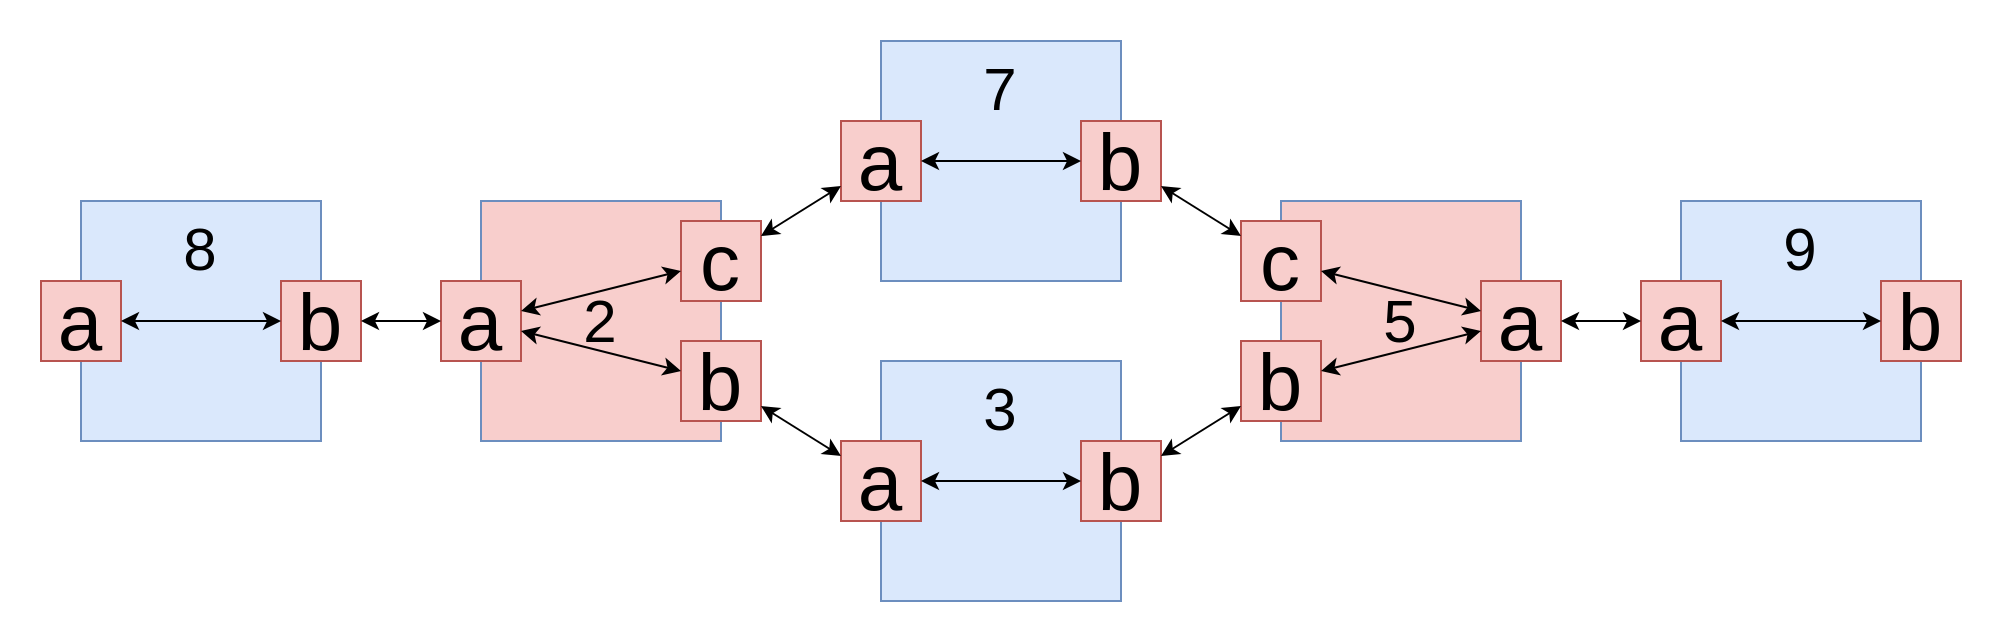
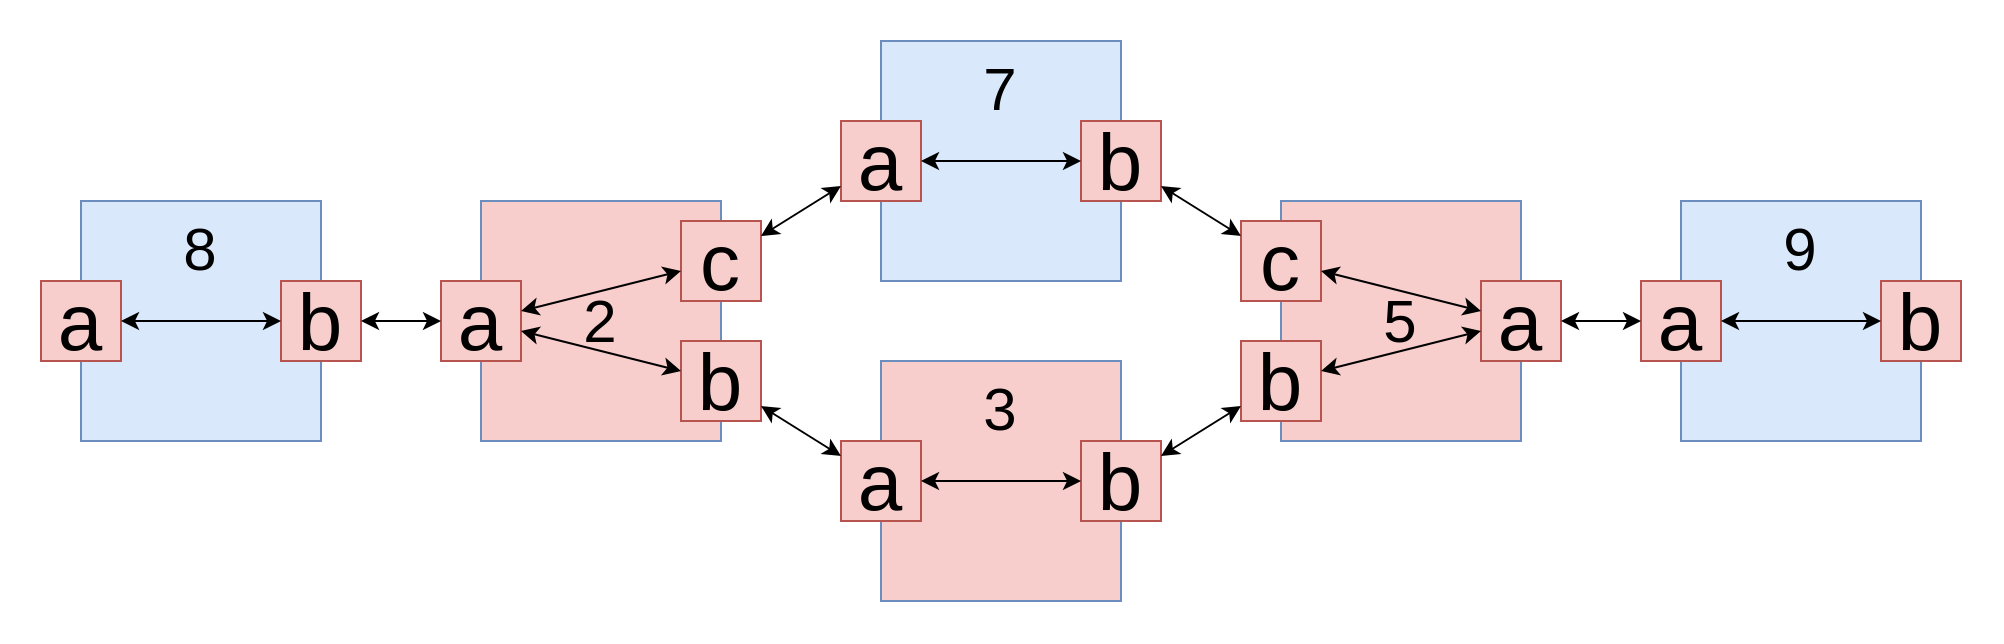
  <mxCell id="0" />
  <mxCell id="1" parent="0" />
  <mxCell id="2" value="8" style="rounded=0;whiteSpace=wrap;html=1;fontSize=30;verticalAlign=top;labelPosition=center;verticalLabelPosition=middle;align=center;fillColor=#dae8fc;strokeColor=#6c8ebf;" vertex="1" parent="1"><mxGeometry x="40" y="100" width="120" height="120" as="geometry" /></mxCell>
  <mxCell id="3" value="a" style="rounded=0;whiteSpace=wrap;html=1;fontSize=40;verticalAlign=middle;align=center;fillColor=#f8cecc;strokeColor=#b85450;" parent="1" vertex="1"><mxGeometry x="20" y="140" width="40" height="40" as="geometry" /></mxCell>
  <mxCell id="4" value="b" style="rounded=0;whiteSpace=wrap;html=1;fontSize=40;verticalAlign=middle;align=center;fillColor=#f8cecc;strokeColor=#b85450;" vertex="1" parent="1"><mxGeometry x="140" y="140" width="40" height="40" as="geometry" /></mxCell>
  <mxCell id="5" value="2" style="rounded=0;whiteSpace=wrap;html=1;fontSize=30;fillColor=#f8cecc;strokeColor=#6c8ebf;" vertex="1" parent="1"><mxGeometry x="240" y="100" width="120" height="120" as="geometry" /></mxCell>
  <mxCell id="6" value="a" style="rounded=0;whiteSpace=wrap;html=1;fontSize=40;verticalAlign=middle;align=center;fillColor=#f8cecc;strokeColor=#b85450;" vertex="1" parent="1"><mxGeometry x="220" y="140" width="40" height="40" as="geometry" /></mxCell>
  <mxCell id="7" value="b" style="rounded=0;whiteSpace=wrap;html=1;fontSize=40;verticalAlign=middle;align=center;fillColor=#f8cecc;strokeColor=#b85450;" vertex="1" parent="1"><mxGeometry x="340" y="170" width="40" height="40" as="geometry" /></mxCell>
  <mxCell id="8" value="" style="endArrow=classic;startArrow=classic;html=1;rounded=0;" edge="1" parent="1" source="3" target="4"><mxGeometry width="50" height="50" relative="1" as="geometry"><mxPoint x="150" y="300" as="sourcePoint" /><mxPoint x="200" y="250" as="targetPoint" /></mxGeometry></mxCell>
  <mxCell id="9" value="c" style="rounded=0;whiteSpace=wrap;html=1;fontSize=40;verticalAlign=middle;align=center;fillColor=#f8cecc;strokeColor=#b85450;" vertex="1" parent="1"><mxGeometry x="340" y="110" width="40" height="40" as="geometry" /></mxCell>
- <mxCell id="10" value="3" style="rounded=0;whiteSpace=wrap;html=1;fontSize=30;verticalAlign=top;labelPosition=center;verticalLabelPosition=middle;align=center;fillColor=#dae8fc;strokeColor=#6c8ebf;" vertex="1" parent="1"><mxGeometry x="440" y="180" width="120" height="120" as="geometry" /></mxCell>
+ <mxCell id="10" value="3" style="rounded=0;whiteSpace=wrap;html=1;fontSize=30;verticalAlign=top;labelPosition=center;verticalLabelPosition=middle;align=center;fillColor=#f8cecc;strokeColor=#6c8ebf;" vertex="1" parent="1"><mxGeometry x="440" y="180" width="120" height="120" as="geometry" /></mxCell>
  <mxCell id="11" value="a" style="rounded=0;whiteSpace=wrap;html=1;fontSize=40;verticalAlign=middle;align=center;fillColor=#f8cecc;strokeColor=#b85450;" vertex="1" parent="1"><mxGeometry x="420" y="220" width="40" height="40" as="geometry" /></mxCell>
  <mxCell id="12" value="b" style="rounded=0;whiteSpace=wrap;html=1;fontSize=40;verticalAlign=middle;align=center;fillColor=#f8cecc;strokeColor=#b85450;" vertex="1" parent="1"><mxGeometry x="540" y="220" width="40" height="40" as="geometry" /></mxCell>
  <mxCell id="13" value="" style="endArrow=classic;startArrow=classic;html=1;rounded=0;" edge="1" parent="1" source="11"><mxGeometry width="50" height="50" relative="1" as="geometry"><mxPoint x="550" y="380" as="sourcePoint" /><mxPoint x="540" y="240" as="targetPoint" /></mxGeometry></mxCell>
  <mxCell id="14" value="7" style="rounded=0;whiteSpace=wrap;html=1;fontSize=30;verticalAlign=top;labelPosition=center;verticalLabelPosition=middle;align=center;fillColor=#dae8fc;strokeColor=#6c8ebf;" vertex="1" parent="1"><mxGeometry x="440" y="20" width="120" height="120" as="geometry" /></mxCell>
  <mxCell id="15" value="a" style="rounded=0;whiteSpace=wrap;html=1;fontSize=40;verticalAlign=middle;align=center;fillColor=#f8cecc;strokeColor=#b85450;" vertex="1" parent="1"><mxGeometry x="420" y="60" width="40" height="40" as="geometry" /></mxCell>
  <mxCell id="16" value="b" style="rounded=0;whiteSpace=wrap;html=1;fontSize=40;verticalAlign=middle;align=center;fillColor=#f8cecc;strokeColor=#b85450;" vertex="1" parent="1"><mxGeometry x="540" y="60" width="40" height="40" as="geometry" /></mxCell>
  <mxCell id="17" value="" style="endArrow=classic;startArrow=classic;html=1;rounded=0;" edge="1" parent="1" source="15" target="16"><mxGeometry width="50" height="50" relative="1" as="geometry"><mxPoint x="550" y="220" as="sourcePoint" /><mxPoint x="600" y="170" as="targetPoint" /></mxGeometry></mxCell>
  <mxCell id="18" value="9" style="rounded=0;whiteSpace=wrap;html=1;fontSize=30;verticalAlign=top;labelPosition=center;verticalLabelPosition=middle;align=center;fillColor=#dae8fc;strokeColor=#6c8ebf;" vertex="1" parent="1"><mxGeometry x="840" y="100" width="120" height="120" as="geometry" /></mxCell>
  <mxCell id="19" value="a" style="rounded=0;whiteSpace=wrap;html=1;fontSize=40;verticalAlign=middle;align=center;fillColor=#f8cecc;strokeColor=#b85450;" vertex="1" parent="1"><mxGeometry x="820" y="140" width="40" height="40" as="geometry" /></mxCell>
  <mxCell id="20" value="b" style="rounded=0;whiteSpace=wrap;html=1;fontSize=40;verticalAlign=middle;align=center;fillColor=#f8cecc;strokeColor=#b85450;" vertex="1" parent="1"><mxGeometry x="940" y="140" width="40" height="40" as="geometry" /></mxCell>
  <mxCell id="21" value="" style="endArrow=classic;startArrow=classic;html=1;rounded=0;" edge="1" parent="1" source="19" target="20"><mxGeometry width="50" height="50" relative="1" as="geometry"><mxPoint x="950" y="300" as="sourcePoint" /><mxPoint x="1000" y="250" as="targetPoint" /></mxGeometry></mxCell>
  <mxCell id="22" value="5" style="rounded=0;whiteSpace=wrap;html=1;fontSize=30;fillColor=#f8cecc;strokeColor=#6c8ebf;" vertex="1" parent="1"><mxGeometry x="640" y="100" width="120" height="120" as="geometry" /></mxCell>
  <mxCell id="23" value="a" style="rounded=0;whiteSpace=wrap;html=1;fontSize=40;verticalAlign=middle;align=center;fillColor=#f8cecc;strokeColor=#b85450;" vertex="1" parent="1"><mxGeometry x="740" y="140" width="40" height="40" as="geometry" /></mxCell>
  <mxCell id="24" value="b" style="rounded=0;whiteSpace=wrap;html=1;fontSize=40;verticalAlign=middle;align=center;fillColor=#f8cecc;strokeColor=#b85450;" vertex="1" parent="1"><mxGeometry x="620" y="170" width="40" height="40" as="geometry" /></mxCell>
  <mxCell id="25" value="c" style="rounded=0;whiteSpace=wrap;html=1;fontSize=40;verticalAlign=middle;align=center;fillColor=#f8cecc;strokeColor=#b85450;" vertex="1" parent="1"><mxGeometry x="620" y="110" width="40" height="40" as="geometry" /></mxCell>
  <mxCell id="26" value="" style="endArrow=classic;startArrow=classic;html=1;rounded=0;" edge="1" parent="1" source="23" target="19"><mxGeometry width="50" height="50" relative="1" as="geometry"><mxPoint x="70" y="10" as="sourcePoint" /><mxPoint x="120" y="-40" as="targetPoint" /></mxGeometry></mxCell>
  <mxCell id="27" value="" style="endArrow=classic;startArrow=classic;html=1;rounded=0;" edge="1" parent="1" source="25" target="23"><mxGeometry width="50" height="50" relative="1" as="geometry"><mxPoint x="80" y="20" as="sourcePoint" /><mxPoint x="130" y="-30" as="targetPoint" /></mxGeometry></mxCell>
  <mxCell id="28" value="" style="endArrow=classic;startArrow=classic;html=1;rounded=0;" edge="1" parent="1" source="12" target="24"><mxGeometry width="50" height="50" relative="1" as="geometry"><mxPoint x="90" y="30" as="sourcePoint" /><mxPoint x="140" y="-20" as="targetPoint" /></mxGeometry></mxCell>
  <mxCell id="29" value="" style="endArrow=classic;startArrow=classic;html=1;rounded=0;" edge="1" parent="1" source="16" target="25"><mxGeometry width="50" height="50" relative="1" as="geometry"><mxPoint x="100" y="40" as="sourcePoint" /><mxPoint x="150" y="-10" as="targetPoint" /></mxGeometry></mxCell>
  <mxCell id="30" value="" style="endArrow=classic;startArrow=classic;html=1;rounded=0;" edge="1" parent="1" source="11" target="7"><mxGeometry width="50" height="50" relative="1" as="geometry"><mxPoint x="110" y="50" as="sourcePoint" /><mxPoint x="160" y="0" as="targetPoint" /></mxGeometry></mxCell>
  <mxCell id="31" value="" style="endArrow=classic;startArrow=classic;html=1;rounded=0;" edge="1" parent="1" source="9" target="15"><mxGeometry width="50" height="50" relative="1" as="geometry"><mxPoint x="120" y="60" as="sourcePoint" /><mxPoint x="170" y="10" as="targetPoint" /></mxGeometry></mxCell>
  <mxCell id="32" value="" style="endArrow=classic;startArrow=classic;html=1;rounded=0;" edge="1" parent="1" source="6" target="9"><mxGeometry width="50" height="50" relative="1" as="geometry"><mxPoint x="130" y="70" as="sourcePoint" /><mxPoint x="180" y="20" as="targetPoint" /></mxGeometry></mxCell>
  <mxCell id="33" value="" style="endArrow=classic;startArrow=classic;html=1;rounded=0;" edge="1" parent="1" source="6" target="7"><mxGeometry width="50" height="50" relative="1" as="geometry"><mxPoint x="140" y="80" as="sourcePoint" /><mxPoint x="190" y="30" as="targetPoint" /></mxGeometry></mxCell>
  <mxCell id="34" value="" style="endArrow=classic;startArrow=classic;html=1;rounded=0;" edge="1" parent="1" source="4" target="6"><mxGeometry width="50" height="50" relative="1" as="geometry"><mxPoint x="150" y="90" as="sourcePoint" /><mxPoint x="200" y="40" as="targetPoint" /></mxGeometry></mxCell>
  <mxCell id="35" value="" style="endArrow=classic;startArrow=classic;html=1;rounded=0;" edge="1" parent="1" source="24" target="23"><mxGeometry width="50" height="50" relative="1" as="geometry"><mxPoint x="560" y="340" as="sourcePoint" /><mxPoint x="610" y="290" as="targetPoint" /></mxGeometry></mxCell>
